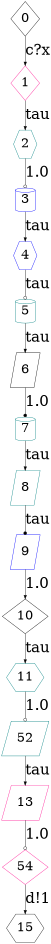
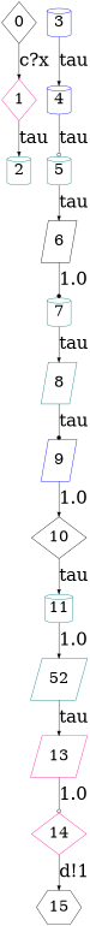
  digraph {
    node [color=teal fontsize=35 shape=parallelogram]
    edge [arrowhead=normal fontsize=40]
    0 [color=black shape=diamond]
    1 [color=deeppink shape=diamond]
-   2 [shape=hexagon]
+   2 [shape=cylinder]
    3 [color=blue shape=cylinder]
-   4 [color=blue shape=hexagon]
+   4 [color=blue shape=cylinder]
    5 [shape=cylinder]
    6 [color=black]
    7 [shape=cylinder]
    8
    9 [color=blue]
    10 [color=black shape=diamond]
-   11 [shape=hexagon]
+   11 [shape=cylinder]
    n13 [label=52]
    13 [color=deeppink]
-   14 [color=deeppink shape=diamond label=54]
+   14 [color=deeppink shape=diamond]
    15 [color=black shape=hexagon]
    0 -> 1 [label="c?x"]
    1 -> 2 [label=tau]
-   2 -> 3 [arrowhead=odot label=1.0]
    3 -> 4 [label=tau]
    4 -> 5 [arrowhead=odot label=tau]
    5 -> 6 [label=tau]
    6 -> 7 [arrowhead=dot label=1.0]
    7 -> 8 [label=tau]
    8 -> 9 [arrowhead=dot label=tau]
    9 -> 10 [label=1.0]
    10 -> 11 [label=tau]
-   11 -> n13 [arrowhead=odot label=1.0]
+   11 -> n13 [label=1.0]
    n13 -> 13 [label=tau]
    13 -> 14 [arrowhead=odot label=1.0]
    14 -> 15 [label="d!1"]
  }
